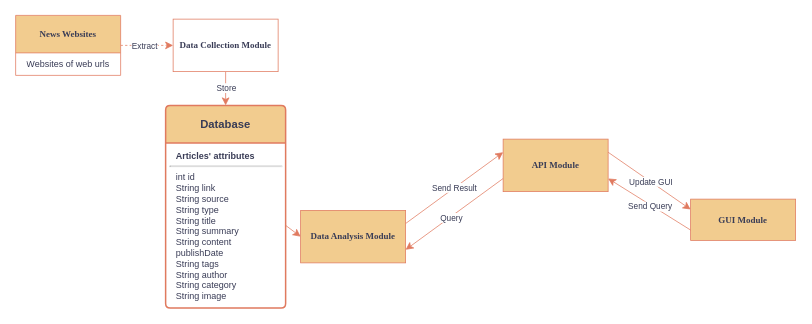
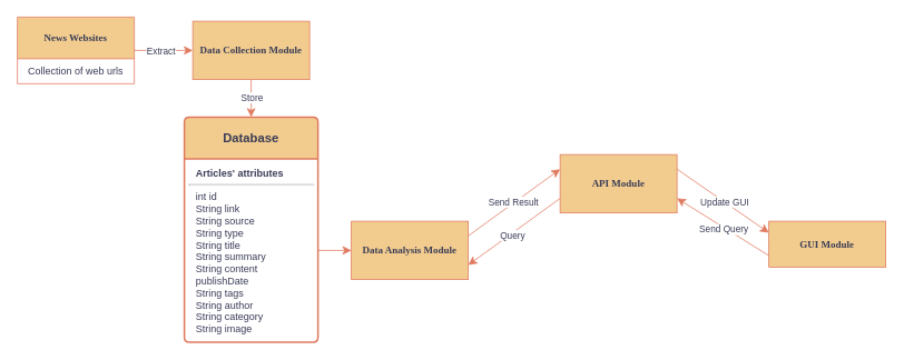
  <mxCell id="0" />
  <mxCell id="1" parent="0" />
- <mxCell id="2" value="" style="edgeStyle=none;html=1;labelBackgroundColor=none;startFill=0;startSize=8;endFill=1;endSize=8;fontFamily=Verdana;fontSize=12;strokeColor=#E07A5F;fontColor=default;entryX=0;entryY=0.5;entryDx=0;entryDy=0;exitX=1;exitY=0.5;exitDx=0;exitDy=0;dashed=1;" parent="1" source="22" target="11" edge="1"><mxGeometry relative="1" as="geometry"><mxPoint x="340" y="-18.333" as="targetPoint" /></mxGeometry></mxCell>
+ <mxCell id="2" value="" style="edgeStyle=none;html=1;labelBackgroundColor=none;startFill=0;startSize=8;endFill=1;endSize=8;fontFamily=Verdana;fontSize=12;strokeColor=#E07A5F;fontColor=default;entryX=0;entryY=0.5;entryDx=0;entryDy=0;exitX=1;exitY=0.5;exitDx=0;exitDy=0;" parent="1" source="22" target="11" edge="1"><mxGeometry relative="1" as="geometry"><mxPoint x="340" y="-18.333" as="targetPoint" /></mxGeometry></mxCell>
  <mxCell id="3" value="Extract" style="edgeLabel;html=1;align=center;verticalAlign=middle;resizable=0;points=[];strokeColor=#E07A5F;fontColor=#393C56;fillColor=#F2CC8F;" vertex="1" connectable="0" parent="2"><mxGeometry x="0.029" y="-1" relative="1" as="geometry"><mxPoint x="-5" y="-1" as="offset" /></mxGeometry></mxCell>
  <mxCell id="4" style="edgeStyle=none;html=1;labelBackgroundColor=none;startFill=0;startSize=8;endFill=1;endSize=8;fontFamily=Verdana;fontSize=12;strokeColor=#E07A5F;fontColor=default;exitX=0.5;exitY=1;exitDx=0;exitDy=0;entryX=0.5;entryY=0;entryDx=0;entryDy=0;" parent="1" source="11" target="19" edge="1"><mxGeometry relative="1" as="geometry"><mxPoint x="454.688" y="17" as="sourcePoint" /><mxPoint x="280" y="135" as="targetPoint" /></mxGeometry></mxCell>
  <mxCell id="5" value="Store" style="edgeLabel;html=1;align=center;verticalAlign=middle;resizable=0;points=[];strokeColor=#E07A5F;fontColor=#393C56;fillColor=#F2CC8F;" vertex="1" connectable="0" parent="4"><mxGeometry x="-0.084" relative="1" as="geometry"><mxPoint as="offset" /></mxGeometry></mxCell>
  <mxCell id="6" style="edgeStyle=none;html=1;labelBackgroundColor=none;startFill=0;startSize=8;endFill=1;endSize=8;fontFamily=Verdana;fontSize=12;strokeColor=#E07A5F;fontColor=default;entryX=0;entryY=0.5;entryDx=0;entryDy=0;exitX=1;exitY=0.5;exitDx=0;exitDy=0;" parent="1" source="20" target="14" edge="1"><mxGeometry relative="1" as="geometry"><mxPoint x="350" y="160" as="sourcePoint" /><mxPoint x="410" y="145" as="targetPoint" /></mxGeometry></mxCell>
  <mxCell id="7" value="" style="edgeStyle=none;html=1;labelBackgroundColor=none;startFill=0;startSize=8;endFill=1;endSize=8;fontFamily=Verdana;fontSize=12;strokeColor=#E07A5F;fontColor=default;exitX=0;exitY=0.75;exitDx=0;exitDy=0;entryX=1;entryY=0.75;entryDx=0;entryDy=0;" parent="1" source="12" target="14" edge="1"><mxGeometry relative="1" as="geometry"><mxPoint x="410" y="341" as="sourcePoint" /><mxPoint x="450" y="341" as="targetPoint" /></mxGeometry></mxCell>
  <mxCell id="8" value="Query" style="edgeLabel;html=1;align=center;verticalAlign=middle;resizable=0;points=[];strokeColor=#E07A5F;fontColor=#393C56;fillColor=#F2CC8F;" vertex="1" connectable="0" parent="7"><mxGeometry x="0.087" relative="1" as="geometry"><mxPoint x="2" as="offset" /></mxGeometry></mxCell>
  <mxCell id="9" value="" style="edgeStyle=none;html=1;labelBackgroundColor=none;startFill=0;startSize=8;endFill=1;endSize=8;fontFamily=Verdana;fontSize=12;strokeColor=#E07A5F;fontColor=default;exitX=1;exitY=0.25;exitDx=0;exitDy=0;entryX=0;entryY=0.25;entryDx=0;entryDy=0;" parent="1" source="14" target="12" edge="1"><mxGeometry relative="1" as="geometry"><mxPoint x="520" y="315" as="sourcePoint" /><mxPoint x="520" y="232" as="targetPoint" /></mxGeometry></mxCell>
  <mxCell id="10" value="Send Result" style="edgeLabel;html=1;align=center;verticalAlign=middle;resizable=0;points=[];strokeColor=#E07A5F;fontColor=#393C56;fillColor=#F2CC8F;" vertex="1" connectable="0" parent="9"><mxGeometry x="0.029" y="-2" relative="1" as="geometry"><mxPoint x="-4" y="-1" as="offset" /></mxGeometry></mxCell>
- <mxCell id="11" value="&lt;b&gt;Data Collection Module&lt;/b&gt;" style="whiteSpace=wrap;html=1;rounded=0;shadow=0;comic=0;labelBackgroundColor=none;strokeWidth=1;fontFamily=Verdana;fontSize=12;align=center;fillColor=#ffffff;strokeColor=#E07A5F;fontColor=#393C56;" vertex="1" parent="1"><mxGeometry x="230" y="25" width="140" height="70" as="geometry" /></mxCell>
+ <mxCell id="11" value="&lt;b&gt;Data Collection Module&lt;/b&gt;" style="whiteSpace=wrap;html=1;rounded=0;shadow=0;comic=0;labelBackgroundColor=none;strokeWidth=1;fontFamily=Verdana;fontSize=12;align=center;fillColor=#F2CC8F;strokeColor=#E07A5F;fontColor=#393C56;" vertex="1" parent="1"><mxGeometry x="230" y="25" width="140" height="70" as="geometry" /></mxCell>
  <mxCell id="12" value="&lt;b&gt;API Module&lt;/b&gt;" style="whiteSpace=wrap;html=1;rounded=0;shadow=0;comic=0;labelBackgroundColor=none;strokeWidth=1;fontFamily=Verdana;fontSize=12;align=center;fillColor=#F2CC8F;strokeColor=#E07A5F;fontColor=#393C56;" vertex="1" parent="1"><mxGeometry x="670" y="185" width="140" height="70" as="geometry" /></mxCell>
  <mxCell id="13" value="&lt;b&gt;GUI Module&lt;/b&gt;" style="whiteSpace=wrap;html=1;rounded=0;shadow=0;comic=0;labelBackgroundColor=none;strokeWidth=1;fontFamily=Verdana;fontSize=12;align=center;fillColor=#F2CC8F;strokeColor=#E07A5F;fontColor=#393C56;" vertex="1" parent="1"><mxGeometry x="920" y="265" width="140" height="55" as="geometry" /></mxCell>
- <mxCell id="14" value="&lt;b&gt;Data Analysis Module&lt;/b&gt;" style="whiteSpace=wrap;html=1;rounded=0;shadow=0;comic=0;labelBackgroundColor=none;strokeWidth=1;fontFamily=Verdana;fontSize=12;align=center;fillColor=#F2CC8F;strokeColor=#E07A5F;fontColor=#393C56;" vertex="1" parent="1"><mxGeometry x="400" y="280" width="140" height="70" as="geometry" /></mxCell>
+ <mxCell id="14" value="&lt;b&gt;Data Analysis Module&lt;/b&gt;" style="whiteSpace=wrap;html=1;rounded=0;shadow=0;comic=0;labelBackgroundColor=none;strokeWidth=1;fontFamily=Verdana;fontSize=12;align=center;fillColor=#F2CC8F;strokeColor=#E07A5F;fontColor=#393C56;" vertex="1" parent="1"><mxGeometry x="420" y="265" width="140" height="70" as="geometry" /></mxCell>
  <mxCell id="15" value="" style="edgeStyle=none;html=1;labelBackgroundColor=none;startFill=0;startSize=8;endFill=1;endSize=8;fontFamily=Verdana;fontSize=12;strokeColor=#E07A5F;fontColor=default;exitX=1;exitY=0.25;exitDx=0;exitDy=0;entryX=0;entryY=0.25;entryDx=0;entryDy=0;" edge="1" parent="1" source="12" target="13"><mxGeometry relative="1" as="geometry"><mxPoint x="520" y="158" as="sourcePoint" /><mxPoint x="580" y="158" as="targetPoint" /></mxGeometry></mxCell>
  <mxCell id="16" value="Update GUI" style="edgeLabel;html=1;align=center;verticalAlign=middle;resizable=0;points=[];strokeColor=#E07A5F;fontColor=#393C56;fillColor=#F2CC8F;" vertex="1" connectable="0" parent="15"><mxGeometry x="-0.015" y="2" relative="1" as="geometry"><mxPoint x="1" y="3" as="offset" /></mxGeometry></mxCell>
  <mxCell id="17" value="" style="edgeStyle=none;html=1;labelBackgroundColor=none;startFill=0;startSize=8;endFill=1;endSize=8;fontFamily=Verdana;fontSize=12;strokeColor=#E07A5F;fontColor=default;exitX=0;exitY=0.75;exitDx=0;exitDy=0;entryX=1;entryY=0.75;entryDx=0;entryDy=0;" edge="1" parent="1" source="13" target="12"><mxGeometry relative="1" as="geometry"><mxPoint x="700" y="158" as="sourcePoint" /><mxPoint x="770" y="158" as="targetPoint" /></mxGeometry></mxCell>
  <mxCell id="18" value="Send Query" style="edgeLabel;html=1;align=center;verticalAlign=middle;resizable=0;points=[];strokeColor=#E07A5F;fontColor=#393C56;fillColor=#F2CC8F;" vertex="1" connectable="0" parent="17"><mxGeometry x="-0.076" y="1" relative="1" as="geometry"><mxPoint x="-3" y="-1" as="offset" /></mxGeometry></mxCell>
  <mxCell id="19" value="&lt;b style=&quot;font-size: 15px; text-wrap: nowrap;&quot;&gt;Database&lt;/b&gt;" style="swimlane;childLayout=stackLayout;horizontal=1;startSize=50;horizontalStack=0;rounded=1;fontSize=14;fontStyle=0;strokeWidth=2;resizeParent=0;resizeLast=1;shadow=0;dashed=0;align=center;arcSize=4;whiteSpace=wrap;html=1;strokeColor=#E07A5F;fontColor=#393C56;fillColor=#F2CC8F;verticalAlign=middle;" vertex="1" parent="1"><mxGeometry x="220" y="140" width="160" height="270" as="geometry"><mxRectangle x="200" y="260" width="110" height="50" as="alternateBounds" /></mxGeometry></mxCell>
  <mxCell id="20" value="&lt;p style=&quot;text-align: center; margin: 4px 0px 0px; font-size: 15px;&quot;&gt;&lt;/p&gt;&lt;p style=&quot;text-align: justify; margin: 0px 0px 0px 8px;&quot;&gt;&lt;b&gt;Articles' attributes&amp;nbsp; &amp;nbsp; &amp;nbsp; &amp;nbsp; &amp;nbsp; &amp;nbsp;&lt;/b&gt;&lt;/p&gt;&lt;hr&gt;&lt;p style=&quot;margin: 0px 0px 0px 8px;&quot;&gt;int id&lt;/p&gt;&lt;p style=&quot;margin: 0px 0px 0px 8px;&quot;&gt;String link&lt;/p&gt;&lt;p style=&quot;margin: 0px 0px 0px 8px;&quot;&gt;String source&lt;/p&gt;&lt;p style=&quot;margin: 0px 0px 0px 8px;&quot;&gt;String type&lt;/p&gt;&lt;p style=&quot;margin: 0px 0px 0px 8px;&quot;&gt;String title&lt;/p&gt;&lt;p style=&quot;margin: 0px 0px 0px 8px;&quot;&gt;&lt;span style=&quot;background-color: initial;&quot;&gt;String&amp;nbsp;&lt;/span&gt;summary&lt;/p&gt;&lt;p style=&quot;margin: 0px 0px 0px 8px;&quot;&gt;&lt;span style=&quot;background-color: initial;&quot;&gt;String&amp;nbsp;&lt;/span&gt;content&lt;/p&gt;&lt;p style=&quot;margin: 0px 0px 0px 8px;&quot;&gt;publishDate&lt;/p&gt;&lt;p style=&quot;margin: 0px 0px 0px 8px;&quot;&gt;&lt;span style=&quot;background-color: initial;&quot;&gt;String&amp;nbsp;&lt;/span&gt;tags&lt;/p&gt;&lt;p style=&quot;margin: 0px 0px 0px 8px;&quot;&gt;&lt;span style=&quot;background-color: initial;&quot;&gt;String&amp;nbsp;&lt;/span&gt;author&lt;/p&gt;&lt;p style=&quot;margin: 0px 0px 0px 8px;&quot;&gt;&lt;span style=&quot;background-color: initial;&quot;&gt;String&amp;nbsp;&lt;/span&gt;category&lt;/p&gt;&lt;p style=&quot;margin: 0px 0px 0px 8px;&quot;&gt;&lt;span style=&quot;background-color: initial;&quot;&gt;String&amp;nbsp;&lt;/span&gt;image&lt;br&gt;&lt;/p&gt;" style="align=left;strokeColor=none;fillColor=none;spacingLeft=4;fontSize=12;verticalAlign=top;resizable=0;rotatable=0;part=1;html=1;fontColor=#393C56;" vertex="1" parent="19"><mxGeometry y="50" width="160" height="220" as="geometry" /></mxCell>
  <mxCell id="21" style="edgeStyle=orthogonalEdgeStyle;rounded=0;orthogonalLoop=1;jettySize=auto;html=1;exitX=0.5;exitY=1;exitDx=0;exitDy=0;strokeColor=#E07A5F;fontColor=#393C56;fillColor=#F2CC8F;" edge="1" parent="19" source="20" target="20"><mxGeometry relative="1" as="geometry" /></mxCell>
  <mxCell id="22" value="&lt;b style=&quot;font-family: Verdana;&quot;&gt;News Websites&lt;/b&gt;" style="swimlane;fontStyle=1;align=center;verticalAlign=middle;childLayout=stackLayout;horizontal=1;startSize=50;horizontalStack=0;resizeParent=1;resizeParentMax=0;resizeLast=0;collapsible=1;marginBottom=0;whiteSpace=wrap;html=1;strokeColor=#E07A5F;fontColor=#393C56;fillColor=#F2CC8F;" vertex="1" parent="1"><mxGeometry x="20" y="20" width="140" height="80" as="geometry"><mxRectangle x="20" y="145" width="140" height="50" as="alternateBounds" /></mxGeometry></mxCell>
- <mxCell id="23" value="Websites of web urls" style="text;strokeColor=none;fillColor=none;align=center;verticalAlign=middle;spacingLeft=4;spacingRight=4;overflow=hidden;rotatable=0;points=[[0,0.5],[1,0.5]];portConstraint=eastwest;whiteSpace=wrap;html=1;fontColor=#393C56;" vertex="1" parent="22"><mxGeometry y="50" width="140" height="30" as="geometry" /></mxCell>
+ <mxCell id="23" value="Collection of web urls" style="text;strokeColor=none;fillColor=none;align=center;verticalAlign=middle;spacingLeft=4;spacingRight=4;overflow=hidden;rotatable=0;points=[[0,0.5],[1,0.5]];portConstraint=eastwest;whiteSpace=wrap;html=1;fontColor=#393C56;" vertex="1" parent="22"><mxGeometry y="50" width="140" height="30" as="geometry" /></mxCell>
